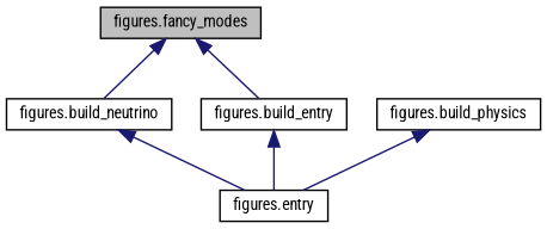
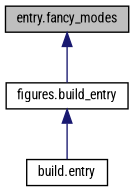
  digraph {
    fontname="Roboto Condensed"
    rankdir=TB
    node [color=black fillcolor=white fontname="Roboto Condensed" fontsize=10 shape=record style=filled]
    edge [color=midnightblue dir=back fontname="Roboto Condensed" fontsize=10 labelfontname=Helvetica labelfontsize=10 style=solid]
-   n1 [fillcolor=grey75 fontcolor=black height=0.2 label="figures.fancy_modes" width=0.4]
-   n2 [height=0.2 label="figures.build_neutrino" width=0.4]
+   n1 [fillcolor=grey75 fontcolor=black height=0.2 label="entry.fancy_modes" width=0.4]
    n3 [height=0.2 label="figures.build_entry" width=0.4]
-   n4 [height=0.2 label="figures.entry" width=0.4]
-   n5 [height=0.2 label="figures.build_physics" width=0.4]
-   n1 -> n2
+   n4 [height=0.2 label="build.entry" width=0.4]
    n1 -> n3
-   n2 -> n4
    n3 -> n4
-   n5 -> n4
  }
